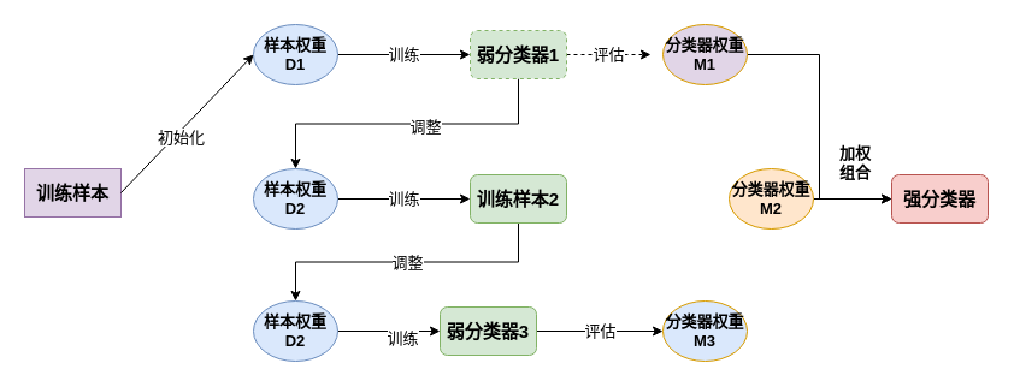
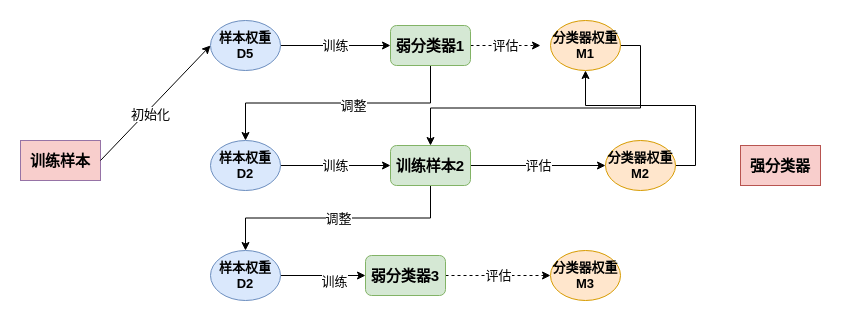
  <mxCell id="0" />
  <mxCell id="1" parent="0" />
- <mxCell id="2" value="训练样本" style="rounded=0;whiteSpace=wrap;html=1;fillColor=#e1d5e7;strokeColor=#9673a6;fontStyle=1;fontSize=15;" vertex="1" parent="1"><mxGeometry x="20" y="140" width="80" height="40" as="geometry" /></mxCell>
+ <mxCell id="2" value="训练样本" style="rounded=0;whiteSpace=wrap;html=1;fillColor=#f8cecc;strokeColor=#9673a6;fontStyle=1;fontSize=15;" vertex="1" parent="1"><mxGeometry x="20" y="140" width="80" height="40" as="geometry" /></mxCell>
  <mxCell id="3" value="训练" style="edgeStyle=orthogonalEdgeStyle;rounded=0;orthogonalLoop=1;jettySize=auto;html=1;exitX=1;exitY=0.5;exitDx=0;exitDy=0;entryX=0;entryY=0.5;entryDx=0;entryDy=0;fontSize=13;" edge="1" parent="1" source="4" target="10"><mxGeometry relative="1" as="geometry" /></mxCell>
- <mxCell id="4" value="样本权重D1" style="ellipse;whiteSpace=wrap;html=1;fontSize=13;fillColor=#dae8fc;strokeColor=#6c8ebf;fontStyle=1" vertex="1" parent="1"><mxGeometry x="210" y="20" width="70" height="50" as="geometry" /></mxCell>
+ <mxCell id="4" value="样本权重D5" style="ellipse;whiteSpace=wrap;html=1;fontSize=13;fillColor=#dae8fc;strokeColor=#6c8ebf;fontStyle=1" vertex="1" parent="1"><mxGeometry x="210" y="20" width="70" height="50" as="geometry" /></mxCell>
  <mxCell id="5" value="" style="endArrow=classic;html=1;fontSize=15;exitX=1;exitY=0.5;exitDx=0;exitDy=0;entryX=0;entryY=0.5;entryDx=0;entryDy=0;" edge="1" parent="1" source="2" target="4"><mxGeometry width="50" height="50" relative="1" as="geometry"><mxPoint x="410" y="220" as="sourcePoint" /><mxPoint x="460" y="170" as="targetPoint" /></mxGeometry></mxCell>
  <mxCell id="6" value="初始化" style="text;html=1;align=center;verticalAlign=middle;resizable=0;points=[];labelBackgroundColor=#ffffff;fontSize=13;" vertex="1" connectable="0" parent="5"><mxGeometry x="-0.151" y="-4" relative="1" as="geometry"><mxPoint as="offset" /></mxGeometry></mxCell>
  <mxCell id="7" style="edgeStyle=orthogonalEdgeStyle;rounded=0;orthogonalLoop=1;jettySize=auto;html=1;exitX=0.5;exitY=1;exitDx=0;exitDy=0;entryX=0.5;entryY=0;entryDx=0;entryDy=0;fontSize=13;" edge="1" parent="1" source="10" target="12"><mxGeometry relative="1" as="geometry" /></mxCell>
  <mxCell id="8" value="调整" style="text;html=1;align=center;verticalAlign=middle;resizable=0;points=[];labelBackgroundColor=#ffffff;fontSize=13;" vertex="1" connectable="0" parent="7"><mxGeometry x="-0.104" y="2" relative="1" as="geometry"><mxPoint x="1" as="offset" /></mxGeometry></mxCell>
  <mxCell id="9" value="评估" style="edgeStyle=orthogonalEdgeStyle;rounded=0;orthogonalLoop=1;jettySize=auto;html=1;exitX=1;exitY=0.5;exitDx=0;exitDy=0;entryX=-0.143;entryY=0.5;entryDx=0;entryDy=0;entryPerimeter=0;fontSize=13;dashed=1;" edge="1" parent="1" source="10" target="22"><mxGeometry relative="1" as="geometry" /></mxCell>
- <mxCell id="10" value="弱分类器1" style="rounded=1;whiteSpace=wrap;html=1;fontSize=15;fontStyle=1;fillColor=#d5e8d4;strokeColor=#82b366;dashed=1;" vertex="1" parent="1"><mxGeometry x="390" y="25" width="80" height="40" as="geometry" /></mxCell>
+ <mxCell id="10" value="弱分类器1" style="rounded=1;whiteSpace=wrap;html=1;fontSize=15;fontStyle=1;fillColor=#d5e8d4;strokeColor=#82b366;" vertex="1" parent="1"><mxGeometry x="390" y="25" width="80" height="40" as="geometry" /></mxCell>
  <mxCell id="11" value="训练" style="edgeStyle=orthogonalEdgeStyle;rounded=0;orthogonalLoop=1;jettySize=auto;html=1;exitX=1;exitY=0.5;exitDx=0;exitDy=0;entryX=0;entryY=0.5;entryDx=0;entryDy=0;fontSize=13;" edge="1" parent="1" source="12" target="15"><mxGeometry relative="1" as="geometry" /></mxCell>
  <mxCell id="12" value="样本权重D2" style="ellipse;whiteSpace=wrap;html=1;fontSize=13;fillColor=#dae8fc;strokeColor=#6c8ebf;fontStyle=1" vertex="1" parent="1"><mxGeometry x="210" y="140" width="70" height="50" as="geometry" /></mxCell>
  <mxCell id="13" value="调整" style="edgeStyle=orthogonalEdgeStyle;rounded=0;orthogonalLoop=1;jettySize=auto;html=1;exitX=0.5;exitY=1;exitDx=0;exitDy=0;fontSize=13;" edge="1" parent="1" source="15" target="18"><mxGeometry relative="1" as="geometry" /></mxCell>
+ <mxCell id="14" value="评估" style="edgeStyle=orthogonalEdgeStyle;rounded=0;orthogonalLoop=1;jettySize=auto;html=1;exitX=1;exitY=0.5;exitDx=0;exitDy=0;fontSize=13;" edge="1" parent="1" source="15" target="24"><mxGeometry relative="1" as="geometry" /></mxCell>
  <mxCell id="15" value="训练样本2" style="rounded=1;whiteSpace=wrap;html=1;fontSize=15;fontStyle=1;fillColor=#d5e8d4;strokeColor=#82b366;" vertex="1" parent="1"><mxGeometry x="390" y="145" width="80" height="40" as="geometry" /></mxCell>
  <mxCell id="16" style="edgeStyle=orthogonalEdgeStyle;rounded=0;orthogonalLoop=1;jettySize=auto;html=1;exitX=1;exitY=0.5;exitDx=0;exitDy=0;entryX=0;entryY=0.5;entryDx=0;entryDy=0;fontSize=13;" edge="1" parent="1" source="18" target="20"><mxGeometry relative="1" as="geometry" /></mxCell>
  <mxCell id="17" value="训练" style="text;html=1;align=center;verticalAlign=middle;resizable=0;points=[];labelBackgroundColor=#ffffff;fontSize=13;" vertex="1" connectable="0" parent="16"><mxGeometry x="0.236" y="-5" relative="1" as="geometry"><mxPoint as="offset" /></mxGeometry></mxCell>
  <mxCell id="18" value="样本权重D2" style="ellipse;whiteSpace=wrap;html=1;fontSize=13;fillColor=#dae8fc;strokeColor=#6c8ebf;fontStyle=1" vertex="1" parent="1"><mxGeometry x="210" y="250" width="70" height="50" as="geometry" /></mxCell>
- <mxCell id="19" value="评估" style="edgeStyle=orthogonalEdgeStyle;rounded=0;orthogonalLoop=1;jettySize=auto;html=1;exitX=1;exitY=0.5;exitDx=0;exitDy=0;entryX=0;entryY=0.5;entryDx=0;entryDy=0;fontSize=13;" edge="1" parent="1" source="20" target="25"><mxGeometry relative="1" as="geometry" /></mxCell>
+ <mxCell id="19" value="评估" style="edgeStyle=orthogonalEdgeStyle;rounded=0;orthogonalLoop=1;jettySize=auto;html=1;exitX=1;exitY=0.5;exitDx=0;exitDy=0;entryX=0;entryY=0.5;entryDx=0;entryDy=0;fontSize=13;dashed=1;" edge="1" parent="1" source="20" target="25"><mxGeometry relative="1" as="geometry" /></mxCell>
  <mxCell id="20" value="弱分类器3" style="rounded=1;whiteSpace=wrap;html=1;fontSize=15;fontStyle=1;fillColor=#d5e8d4;strokeColor=#82b366;" vertex="1" parent="1"><mxGeometry x="365" y="255" width="80" height="40" as="geometry" /></mxCell>
- <mxCell id="21" style="edgeStyle=orthogonalEdgeStyle;rounded=0;orthogonalLoop=1;jettySize=auto;html=1;exitX=1;exitY=0.5;exitDx=0;exitDy=0;entryX=0;entryY=0.5;entryDx=0;entryDy=0;fontSize=13;" edge="1" parent="1" source="22" target="26"><mxGeometry relative="1" as="geometry" /></mxCell>
- <mxCell id="22" value="分类器权重M1" style="ellipse;whiteSpace=wrap;html=1;fontSize=13;fillColor=#e1d5e7;strokeColor=#d79b00;fontStyle=1;" vertex="1" parent="1"><mxGeometry x="550" y="20" width="70" height="50" as="geometry" /></mxCell>
- <mxCell id="23" style="edgeStyle=orthogonalEdgeStyle;rounded=0;orthogonalLoop=1;jettySize=auto;html=1;exitX=1;exitY=0.5;exitDx=0;exitDy=0;entryX=0;entryY=0.5;entryDx=0;entryDy=0;fontSize=13;" edge="1" parent="1" source="24" target="26"><mxGeometry relative="1" as="geometry" /></mxCell>
+ <mxCell id="21" style="edgeStyle=orthogonalEdgeStyle;rounded=0;orthogonalLoop=1;jettySize=auto;html=1;exitX=1;exitY=0.5;exitDx=0;exitDy=0;fontSize=13;" edge="1" parent="1" source="22" target="15"><mxGeometry relative="1" as="geometry" /></mxCell>
+ <mxCell id="22" value="分类器权重M1" style="ellipse;whiteSpace=wrap;html=1;fontSize=13;fillColor=#ffe6cc;strokeColor=#d79b00;fontStyle=1" vertex="1" parent="1"><mxGeometry x="550" y="20" width="70" height="50" as="geometry" /></mxCell>
+ <mxCell id="23" style="edgeStyle=orthogonalEdgeStyle;rounded=0;orthogonalLoop=1;jettySize=auto;html=1;exitX=1;exitY=0.5;exitDx=0;exitDy=0;fontSize=13;" edge="1" parent="1" source="24" target="22"><mxGeometry relative="1" as="geometry" /></mxCell>
  <mxCell id="24" value="分类器权重M2" style="ellipse;whiteSpace=wrap;html=1;fontSize=13;fillColor=#ffe6cc;strokeColor=#d79b00;fontStyle=1" vertex="1" parent="1"><mxGeometry x="605" y="140" width="70" height="50" as="geometry" /></mxCell>
- <mxCell id="25" value="分类器权重M3" style="ellipse;whiteSpace=wrap;html=1;fontSize=13;fillColor=#dae8fc;strokeColor=#d79b00;fontStyle=1;" vertex="1" parent="1"><mxGeometry x="550" y="250" width="70" height="50" as="geometry" /></mxCell>
- <mxCell id="26" value="强分类器" style="rounded=1;whiteSpace=wrap;html=1;fontSize=15;fontStyle=1;fillColor=#f8cecc;strokeColor=#b85450;" vertex="1" parent="1"><mxGeometry x="740" y="145" width="80" height="40" as="geometry" /></mxCell>
- <mxCell id="27" value="加权组合" style="text;html=1;strokeColor=none;fillColor=none;align=center;verticalAlign=middle;whiteSpace=wrap;rounded=0;fontSize=13;fontStyle=1" vertex="1" parent="1"><mxGeometry x="690" y="125" width="40" height="20" as="geometry" /></mxCell>
+ <mxCell id="25" value="分类器权重M3" style="ellipse;whiteSpace=wrap;html=1;fontSize=13;fillColor=#ffe6cc;strokeColor=#d79b00;fontStyle=1" vertex="1" parent="1"><mxGeometry x="550" y="250" width="70" height="50" as="geometry" /></mxCell>
+ <mxCell id="26" value="强分类器" style="whiteSpace=wrap;html=1;fontSize=15;fontStyle=1;fillColor=#f8cecc;strokeColor=#b85450;rounded=0;" vertex="1" parent="1"><mxGeometry x="740" y="145" width="80" height="40" as="geometry" /></mxCell>
